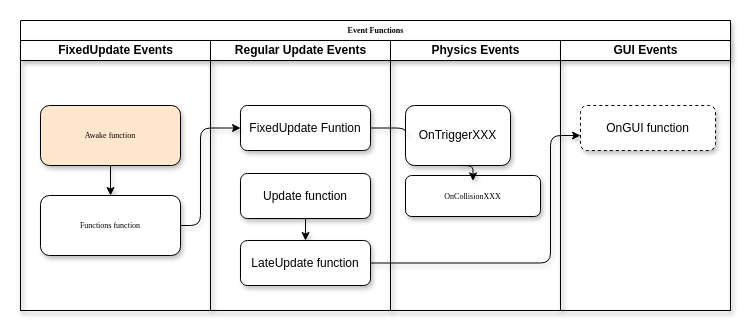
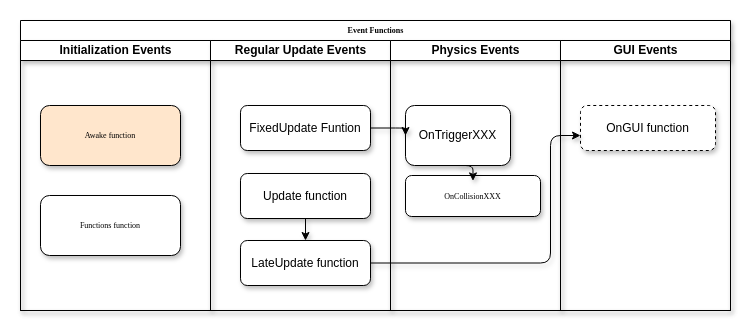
  <mxCell id="0" />
  <mxCell id="1" parent="0" />
  <mxCell id="2" value="Event Functions" style="swimlane;html=1;childLayout=stackLayout;startSize=20;rounded=0;shadow=1;labelBackgroundColor=none;strokeColor=#000000;strokeWidth=1;fillColor=#ffffff;fontFamily=Verdana;fontSize=8;fontColor=#000000;align=center;" parent="1" vertex="1"><mxGeometry x="20" y="20" width="710" height="290" as="geometry" /></mxCell>
- <mxCell id="3" value="FixedUpdate Events" style="swimlane;html=1;startSize=20;shadow=1;" parent="2" vertex="1"><mxGeometry y="20" width="190" height="270" as="geometry" /></mxCell>
- <mxCell id="4" style="edgeStyle=orthogonalEdgeStyle;rounded=0;orthogonalLoop=1;jettySize=auto;html=1;exitX=0.5;exitY=1;exitDx=0;exitDy=0;shadow=1;" edge="1" parent="3" source="5" target="6"><mxGeometry relative="1" as="geometry" /></mxCell>
+ <mxCell id="3" value="Initialization Events" style="swimlane;html=1;startSize=20;shadow=1;" parent="2" vertex="1"><mxGeometry y="20" width="190" height="270" as="geometry" /></mxCell>
  <mxCell id="5" value="Awake function" style="rounded=1;whiteSpace=wrap;html=1;shadow=1;labelBackgroundColor=none;strokeColor=#000000;strokeWidth=1;fillColor=#ffe6cc;fontFamily=Verdana;fontSize=8;fontColor=#000000;align=center;" parent="3" vertex="1"><mxGeometry x="20" y="65" width="140" height="60" as="geometry" /></mxCell>
  <mxCell id="6" value="Functions function" style="rounded=1;whiteSpace=wrap;html=1;shadow=1;labelBackgroundColor=none;strokeColor=#000000;strokeWidth=1;fillColor=#ffffff;fontFamily=Verdana;fontSize=8;fontColor=#000000;align=center;" parent="3" vertex="1"><mxGeometry x="20" y="155" width="140" height="60" as="geometry" /></mxCell>
  <mxCell id="7" value="Regular Update Events" style="swimlane;html=1;startSize=20;shadow=1;" parent="2" vertex="1"><mxGeometry x="190" y="20" width="180" height="270" as="geometry" /></mxCell>
  <mxCell id="8" style="edgeStyle=orthogonalEdgeStyle;rounded=0;orthogonalLoop=1;jettySize=auto;html=1;exitX=0.5;exitY=1;exitDx=0;exitDy=0;entryX=0.5;entryY=0;entryDx=0;entryDy=0;shadow=1;" edge="1" parent="7" source="9" target="11"><mxGeometry relative="1" as="geometry" /></mxCell>
  <mxCell id="9" value="Update function" style="rounded=1;whiteSpace=wrap;html=1;shadow=1;" vertex="1" parent="7"><mxGeometry x="30" y="133" width="130" height="45" as="geometry" /></mxCell>
  <mxCell id="10" value="FixedUpdate Funtion" style="rounded=1;whiteSpace=wrap;html=1;shadow=1;" vertex="1" parent="7"><mxGeometry x="30" y="65" width="130" height="45" as="geometry" /></mxCell>
  <mxCell id="11" value="LateUpdate function" style="rounded=1;whiteSpace=wrap;html=1;shadow=1;" vertex="1" parent="7"><mxGeometry x="30" y="200" width="130" height="45" as="geometry" /></mxCell>
  <mxCell id="12" value="Physics Events" style="swimlane;html=1;startSize=20;shadow=1;" parent="2" vertex="1"><mxGeometry x="370" y="20" width="170" height="270" as="geometry" /></mxCell>
  <mxCell id="13" value="OnCollisionXXX" style="rounded=1;whiteSpace=wrap;html=1;shadow=1;labelBackgroundColor=none;strokeColor=#000000;strokeWidth=1;fillColor=#ffffff;fontFamily=Verdana;fontSize=8;fontColor=#000000;align=center;" parent="12" vertex="1"><mxGeometry x="15" y="135" width="135" height="41" as="geometry" /></mxCell>
  <mxCell id="14" value="OnTriggerXXX" style="rounded=1;whiteSpace=wrap;html=1;shadow=1;" vertex="1" parent="12"><mxGeometry x="15" y="65" width="105" height="60" as="geometry" /></mxCell>
  <mxCell id="15" value="GUI Events" style="swimlane;html=1;startSize=20;shadow=1;" parent="2" vertex="1"><mxGeometry x="540" y="20" width="170" height="270" as="geometry" /></mxCell>
  <mxCell id="16" value="OnGUI function" style="rounded=1;whiteSpace=wrap;html=1;shadow=1;dashed=1;" vertex="1" parent="15"><mxGeometry x="20" y="65" width="135" height="45" as="geometry" /></mxCell>
- <mxCell id="17" style="edgeStyle=orthogonalEdgeStyle;rounded=1;orthogonalLoop=1;jettySize=auto;html=1;exitX=1;exitY=0.5;exitDx=0;exitDy=0;entryX=0;entryY=0.5;entryDx=0;entryDy=0;shadow=1;endArrow=none;" edge="1" parent="2" source="10" target="14"><mxGeometry relative="1" as="geometry" /></mxCell>
+ <mxCell id="17" style="edgeStyle=orthogonalEdgeStyle;rounded=1;orthogonalLoop=1;jettySize=auto;html=1;exitX=1;exitY=0.5;exitDx=0;exitDy=0;entryX=0;entryY=0.5;entryDx=0;entryDy=0;shadow=1;" edge="1" parent="2" source="10" target="14"><mxGeometry relative="1" as="geometry" /></mxCell>
  <mxCell id="18" style="edgeStyle=orthogonalEdgeStyle;rounded=1;orthogonalLoop=1;jettySize=auto;html=1;shadow=1;" edge="1" parent="2" source="11" target="16"><mxGeometry relative="1" as="geometry"><mxPoint x="550" y="107" as="targetPoint" /><Array as="points"><mxPoint x="530" y="243" /><mxPoint x="530" y="115" /></Array></mxGeometry></mxCell>
- <mxCell id="19" style="edgeStyle=orthogonalEdgeStyle;rounded=1;orthogonalLoop=1;jettySize=auto;html=1;exitX=1;exitY=0.5;exitDx=0;exitDy=0;entryX=0;entryY=0.5;entryDx=0;entryDy=0;shadow=1;" edge="1" parent="2" source="6" target="10"><mxGeometry relative="1" as="geometry"><Array as="points"><mxPoint x="180" y="205" /><mxPoint x="180" y="107" /></Array></mxGeometry></mxCell>
  <mxCell id="20" style="edgeStyle=orthogonalEdgeStyle;rounded=1;orthogonalLoop=1;jettySize=auto;html=1;exitX=0.5;exitY=1;exitDx=0;exitDy=0;shadow=1;" edge="1" parent="1" source="14"><mxGeometry relative="1" as="geometry"><mxPoint x="472.471" y="180.412" as="targetPoint" /></mxGeometry></mxCell>
